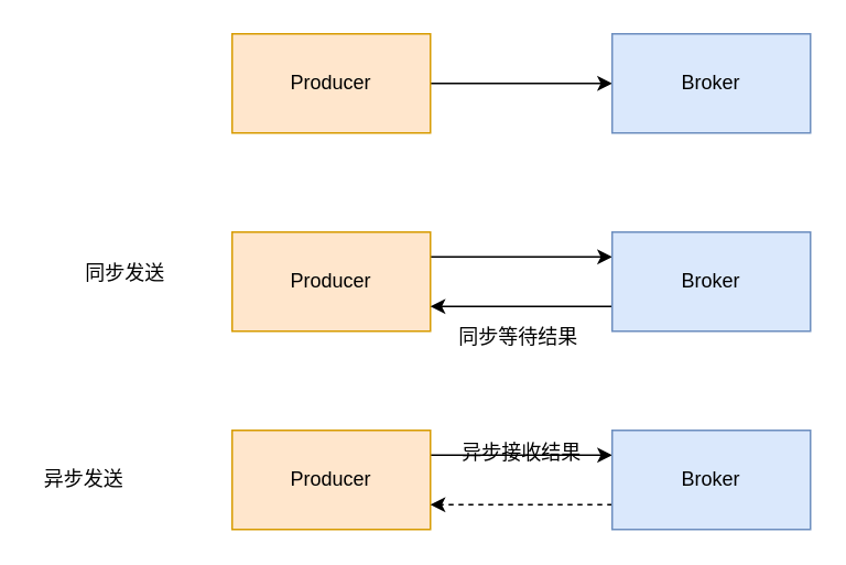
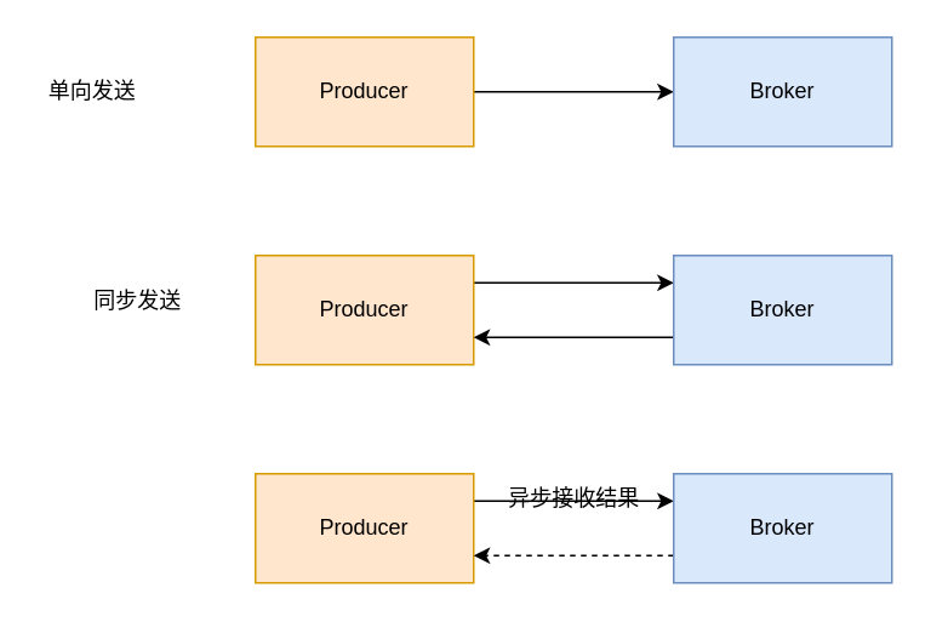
  <mxCell id="0" />
  <mxCell id="1" parent="0" />
  <mxCell id="2" style="edgeStyle=orthogonalEdgeStyle;rounded=0;orthogonalLoop=1;jettySize=auto;html=1;exitX=1;exitY=0.5;exitDx=0;exitDy=0;entryX=0;entryY=0.5;entryDx=0;entryDy=0;" edge="1" parent="1" source="3" target="4"><mxGeometry relative="1" as="geometry" /></mxCell>
  <mxCell id="3" value="Producer" style="rounded=0;whiteSpace=wrap;html=1;fillColor=#ffe6cc;strokeColor=#d79b00;" vertex="1" parent="1"><mxGeometry x="140" y="20" width="120" height="60" as="geometry" /></mxCell>
  <mxCell id="4" value="Broker" style="rounded=0;whiteSpace=wrap;html=1;fillColor=#dae8fc;strokeColor=#6c8ebf;" vertex="1" parent="1"><mxGeometry x="370" y="20" width="120" height="60" as="geometry" /></mxCell>
  <mxCell id="5" style="edgeStyle=orthogonalEdgeStyle;rounded=0;orthogonalLoop=1;jettySize=auto;html=1;exitX=1;exitY=0.25;exitDx=0;exitDy=0;entryX=0;entryY=0.25;entryDx=0;entryDy=0;" edge="1" parent="1" source="6" target="8"><mxGeometry relative="1" as="geometry" /></mxCell>
  <mxCell id="6" value="Producer" style="rounded=0;whiteSpace=wrap;html=1;fillColor=#ffe6cc;strokeColor=#d79b00;" vertex="1" parent="1"><mxGeometry x="140" y="140" width="120" height="60" as="geometry" /></mxCell>
  <mxCell id="7" style="edgeStyle=orthogonalEdgeStyle;rounded=0;orthogonalLoop=1;jettySize=auto;html=1;exitX=0;exitY=0.75;exitDx=0;exitDy=0;entryX=1;entryY=0.75;entryDx=0;entryDy=0;" edge="1" parent="1" source="8" target="6"><mxGeometry relative="1" as="geometry" /></mxCell>
  <mxCell id="8" value="Broker" style="rounded=0;whiteSpace=wrap;html=1;fillColor=#dae8fc;strokeColor=#6c8ebf;" vertex="1" parent="1"><mxGeometry x="370" y="140" width="120" height="60" as="geometry" /></mxCell>
  <mxCell id="9" style="edgeStyle=orthogonalEdgeStyle;rounded=0;orthogonalLoop=1;jettySize=auto;html=1;exitX=1;exitY=0.25;exitDx=0;exitDy=0;entryX=0;entryY=0.25;entryDx=0;entryDy=0;" edge="1" parent="1" source="10" target="12"><mxGeometry relative="1" as="geometry" /></mxCell>
  <mxCell id="10" value="Producer" style="rounded=0;whiteSpace=wrap;html=1;fillColor=#ffe6cc;strokeColor=#d79b00;" vertex="1" parent="1"><mxGeometry x="140" y="260" width="120" height="60" as="geometry" /></mxCell>
  <mxCell id="11" style="edgeStyle=orthogonalEdgeStyle;rounded=0;orthogonalLoop=1;jettySize=auto;html=1;exitX=0;exitY=0.75;exitDx=0;exitDy=0;entryX=1;entryY=0.75;entryDx=0;entryDy=0;dashed=1;" edge="1" parent="1" source="12" target="10"><mxGeometry relative="1" as="geometry" /></mxCell>
  <mxCell id="12" value="Broker" style="rounded=0;whiteSpace=wrap;html=1;fillColor=#dae8fc;strokeColor=#6c8ebf;" vertex="1" parent="1"><mxGeometry x="370" y="260" width="120" height="60" as="geometry" /></mxCell>
+ <mxCell id="13" value="单向发送" style="text;html=1;align=center;verticalAlign=middle;resizable=0;points=[];autosize=1;strokeColor=none;fillColor=none;" vertex="1" parent="1"><mxGeometry x="20" y="40" width="60" height="20" as="geometry" /></mxCell>
  <mxCell id="14" value="同步发送" style="text;html=1;align=center;verticalAlign=middle;resizable=0;points=[];autosize=1;strokeColor=none;fillColor=none;" vertex="1" parent="1"><mxGeometry x="45" y="155" width="60" height="20" as="geometry" /></mxCell>
- <mxCell id="15" value="异步发送" style="text;html=1;align=center;verticalAlign=middle;resizable=0;points=[];autosize=1;strokeColor=none;fillColor=none;" vertex="1" parent="1"><mxGeometry x="20" y="280" width="60" height="20" as="geometry" /></mxCell>
- <mxCell id="16" value="同步等待结果" style="text;html=1;align=center;verticalAlign=middle;resizable=0;points=[];autosize=1;strokeColor=none;fillColor=none;" vertex="1" parent="1"><mxGeometry x="268" y="194" width="90" height="20" as="geometry" /></mxCell>
  <mxCell id="17" value="异步接收结果" style="text;html=1;align=center;verticalAlign=middle;resizable=0;points=[];autosize=1;strokeColor=none;fillColor=none;" vertex="1" parent="1"><mxGeometry x="270" y="264" width="90" height="20" as="geometry" /></mxCell>
